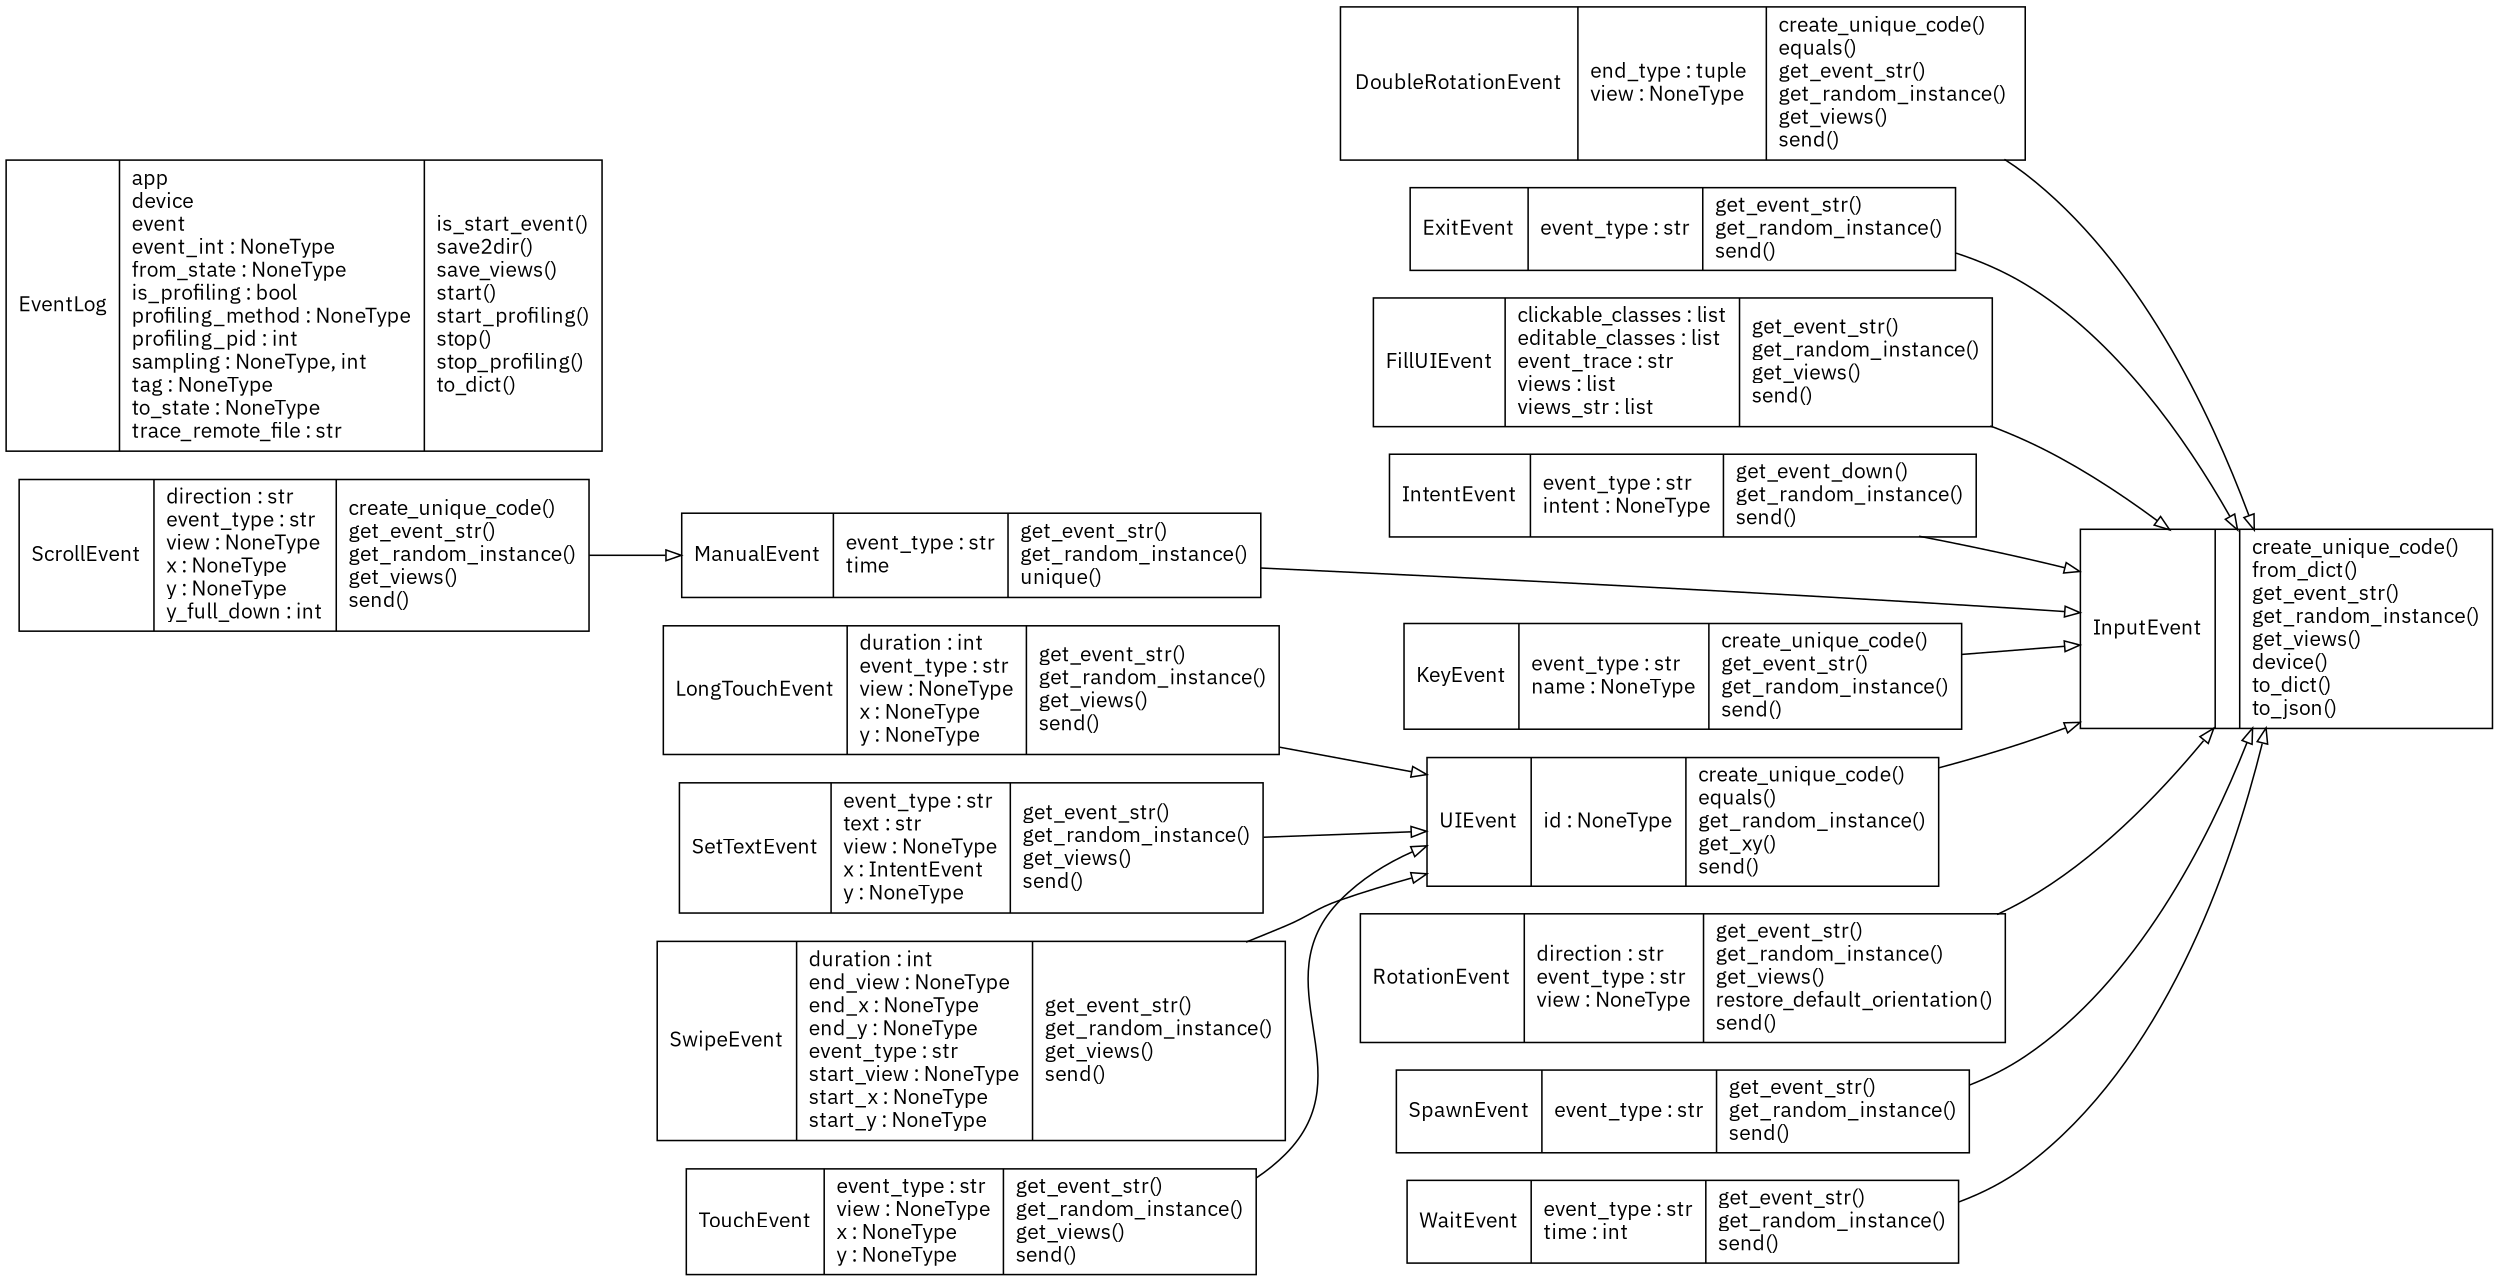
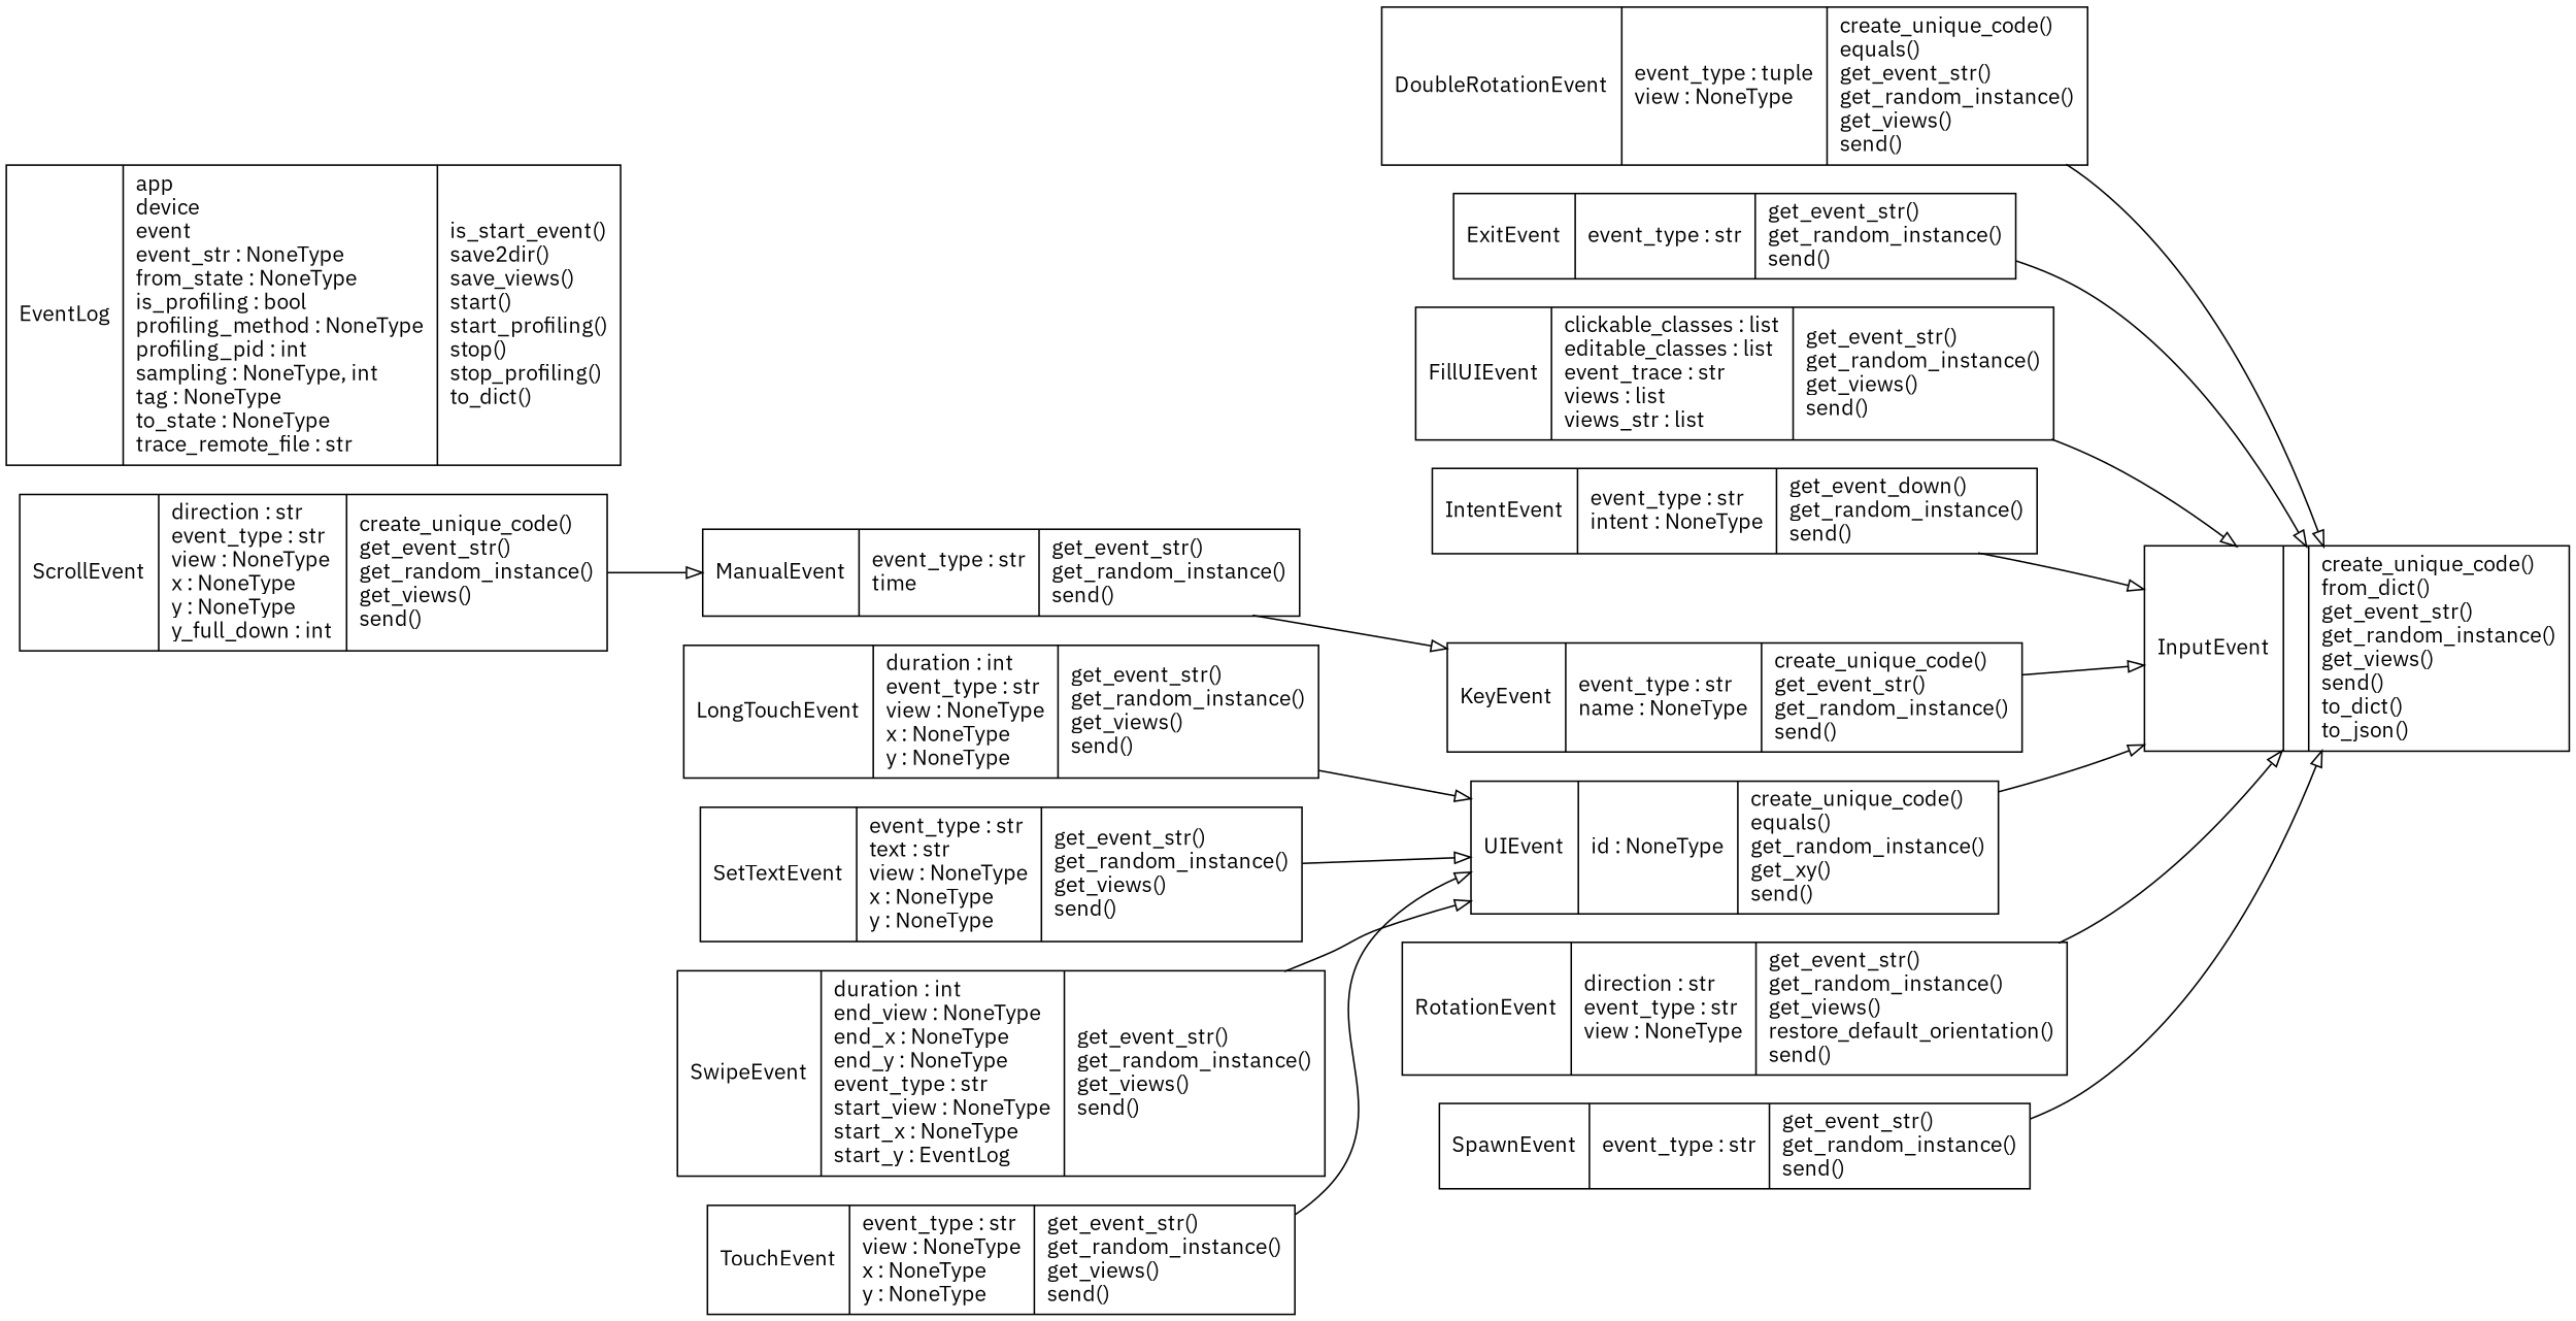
  digraph {
    fontname="IBM Plex Sans"
    rankdir=LR
    node [fontname="IBM Plex Sans" shape=record]
    edge [arrowhead=empty arrowtail=none fontname="IBM Plex Sans"]
-   n1 [label="{DoubleRotationEvent|end_type : tuple\lview : NoneType\l|create_unique_code()\lequals()\lget_event_str()\lget_random_instance()\lget_views()\lsend()\l}"]
-   n2 [label="{InputEvent|\l|create_unique_code()\lfrom_dict()\lget_event_str()\lget_random_instance()\lget_views()\ldevice()\lto_dict()\lto_json()\l}"]
-   n3 [label="{EventLog|app\ldevice\levent\levent_int : NoneType\lfrom_state : NoneType\lis_profiling : bool\lprofiling_method : NoneType\lprofiling_pid : int\lsampling : NoneType, int\ltag : NoneType\lto_state : NoneType\ltrace_remote_file : str\l|is_start_event()\lsave2dir()\lsave_views()\lstart()\lstart_profiling()\lstop()\lstop_profiling()\lto_dict()\l}"]
+   n1 [label="{DoubleRotationEvent|event_type : tuple\lview : NoneType\l|create_unique_code()\lequals()\lget_event_str()\lget_random_instance()\lget_views()\lsend()\l}"]
+   n2 [label="{InputEvent|\l|create_unique_code()\lfrom_dict()\lget_event_str()\lget_random_instance()\lget_views()\lsend()\lto_dict()\lto_json()\l}"]
+   n3 [label="{EventLog|app\ldevice\levent\levent_str : NoneType\lfrom_state : NoneType\lis_profiling : bool\lprofiling_method : NoneType\lprofiling_pid : int\lsampling : NoneType, int\ltag : NoneType\lto_state : NoneType\ltrace_remote_file : str\l|is_start_event()\lsave2dir()\lsave_views()\lstart()\lstart_profiling()\lstop()\lstop_profiling()\lto_dict()\l}"]
    n4 [label="{ExitEvent|event_type : str\l|get_event_str()\lget_random_instance()\lsend()\l}"]
    n5 [label="{FillUIEvent|clickable_classes : list\leditable_classes : list\levent_trace : str\lviews : list\lviews_str : list\l|get_event_str()\lget_random_instance()\lget_views()\lsend()\l}"]
    n6 [label="{IntentEvent|event_type : str\lintent : NoneType\l|get_event_down()\lget_random_instance()\lsend()\l}"]
    n7 [label="{KeyEvent|event_type : str\lname : NoneType\l|create_unique_code()\lget_event_str()\lget_random_instance()\lsend()\l}"]
    n8 [label="{LongTouchEvent|duration : int\levent_type : str\lview : NoneType\lx : NoneType\ly : NoneType\l|get_event_str()\lget_random_instance()\lget_views()\lsend()\l}"]
    n9 [label="{UIEvent|id : NoneType\l|create_unique_code()\lequals()\lget_random_instance()\lget_xy()\lsend()\l}"]
-   n10 [label="{ManualEvent|event_type : str\ltime\l|get_event_str()\lget_random_instance()\lunique()\l}"]
+   n10 [label="{ManualEvent|event_type : str\ltime\l|get_event_str()\lget_random_instance()\lsend()\l}"]
    n11 [label="{RotationEvent|direction : str\levent_type : str\lview : NoneType\l|get_event_str()\lget_random_instance()\lget_views()\lrestore_default_orientation()\lsend()\l}"]
    n12 [label="{ScrollEvent|direction : str\levent_type : str\lview : NoneType\lx : NoneType\ly : NoneType\ly_full_down : int\l|create_unique_code()\lget_event_str()\lget_random_instance()\lget_views()\lsend()\l}"]
-   n13 [label="{SetTextEvent|event_type : str\ltext : str\lview : NoneType\lx : IntentEvent\ly : NoneType\l|get_event_str()\lget_random_instance()\lget_views()\lsend()\l}"]
+   n13 [label="{SetTextEvent|event_type : str\ltext : str\lview : NoneType\lx : NoneType\ly : NoneType\l|get_event_str()\lget_random_instance()\lget_views()\lsend()\l}"]
    n14 [label="{SpawnEvent|event_type : str\l|get_event_str()\lget_random_instance()\lsend()\l}"]
-   n15 [label="{SwipeEvent|duration : int\lend_view : NoneType\lend_x : NoneType\lend_y : NoneType\levent_type : str\lstart_view : NoneType\lstart_x : NoneType\lstart_y : NoneType\l|get_event_str()\lget_random_instance()\lget_views()\lsend()\l}"]
+   n15 [label="{SwipeEvent|duration : int\lend_view : NoneType\lend_x : NoneType\lend_y : NoneType\levent_type : str\lstart_view : NoneType\lstart_x : NoneType\lstart_y : EventLog\l|get_event_str()\lget_random_instance()\lget_views()\lsend()\l}"]
    n16 [label="{TouchEvent|event_type : str\lview : NoneType\lx : NoneType\ly : NoneType\l|get_event_str()\lget_random_instance()\lget_views()\lsend()\l}"]
-   n17 [label="{WaitEvent|event_type : str\ltime : int\l|get_event_str()\lget_random_instance()\lsend()\l}"]
    n1 -> n2
    n4 -> n2
    n5 -> n2
    n6 -> n2
    n7 -> n2
    n8 -> n9
    n9 -> n2
-   n10 -> n2
+   n10 -> n7
    n11 -> n2
    n12 -> n10
    n13 -> n9
    n14 -> n2
    n15 -> n9
    n16 -> n9
-   n17 -> n2
  }
